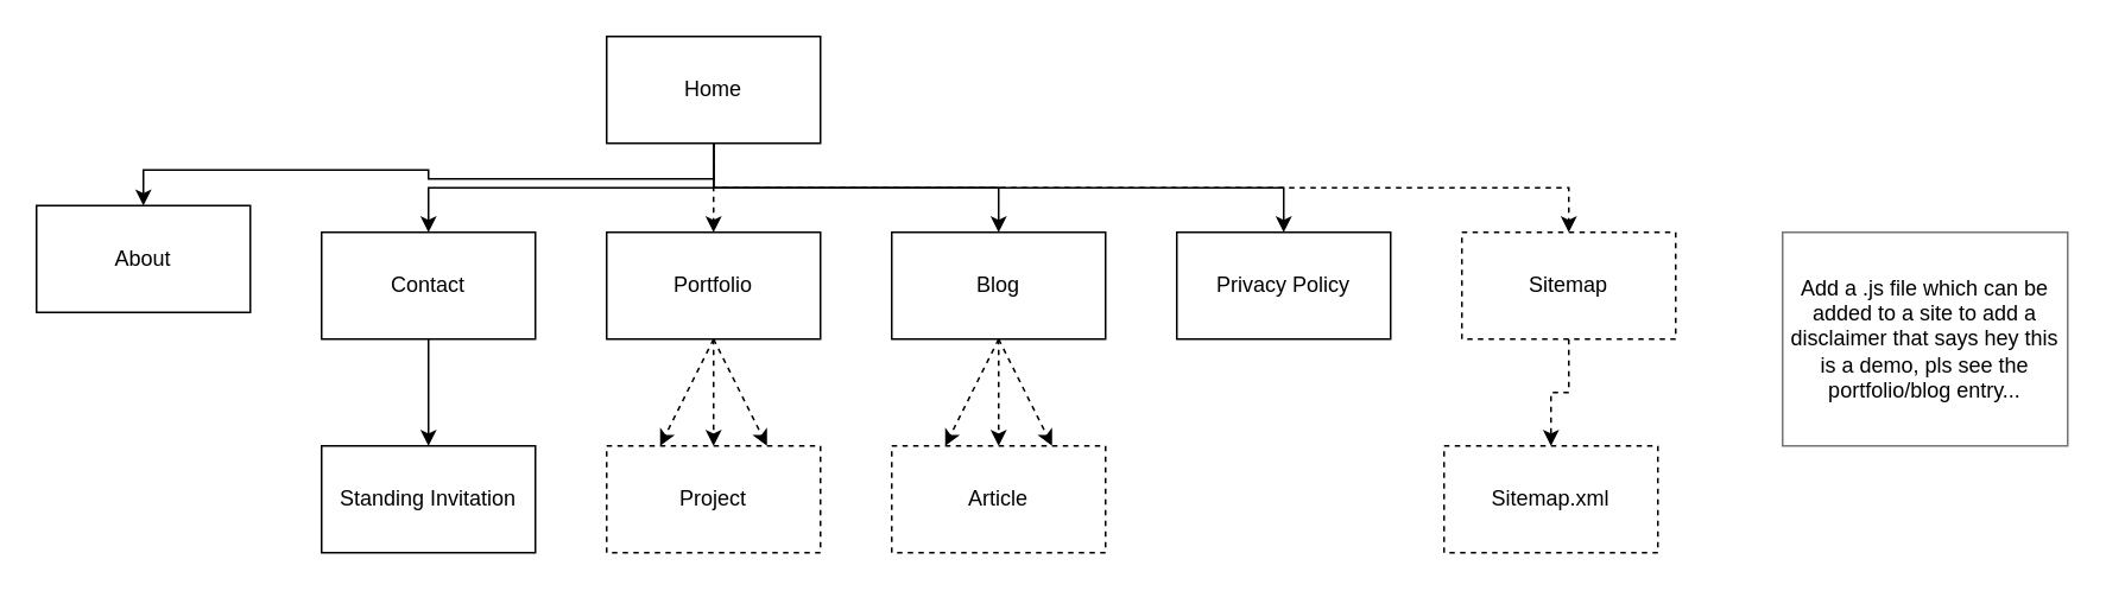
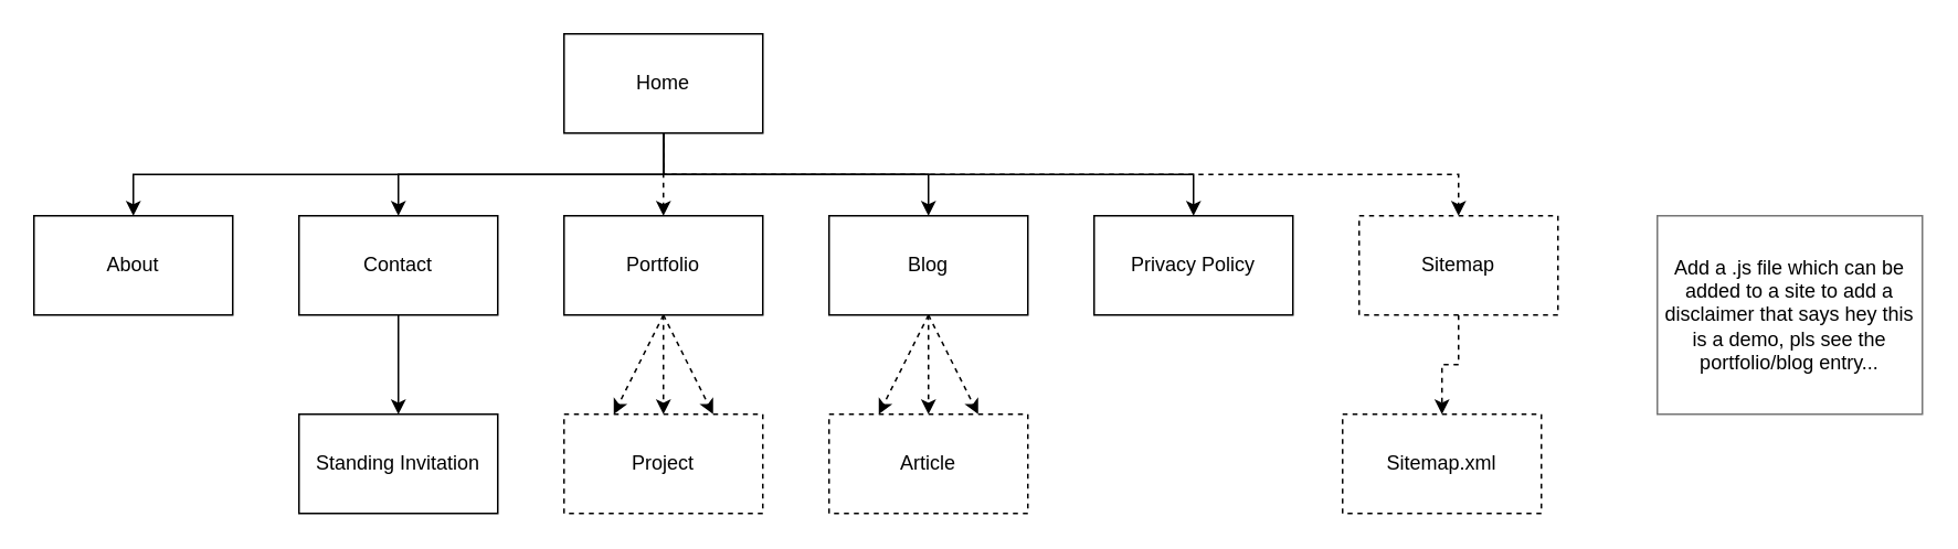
  <mxCell id="0" />
  <mxCell id="1" parent="0" />
  <mxCell id="2" style="edgeStyle=orthogonalEdgeStyle;rounded=0;orthogonalLoop=1;jettySize=auto;html=1;exitX=0.5;exitY=1;exitDx=0;exitDy=0;entryX=0.5;entryY=0;entryDx=0;entryDy=0;" edge="1" parent="1" source="8" target="10"><mxGeometry relative="1" as="geometry" /></mxCell>
  <mxCell id="3" style="edgeStyle=orthogonalEdgeStyle;rounded=0;orthogonalLoop=1;jettySize=auto;html=1;exitX=0.5;exitY=1;exitDx=0;exitDy=0;entryX=0.5;entryY=0;entryDx=0;entryDy=0;" edge="1" parent="1" source="8" target="12"><mxGeometry relative="1" as="geometry" /></mxCell>
  <mxCell id="4" style="edgeStyle=orthogonalEdgeStyle;rounded=0;orthogonalLoop=1;jettySize=auto;html=1;exitX=0.5;exitY=1;exitDx=0;exitDy=0;dashed=1;" edge="1" parent="1" source="8" target="16"><mxGeometry relative="1" as="geometry" /></mxCell>
  <mxCell id="5" style="edgeStyle=orthogonalEdgeStyle;rounded=0;orthogonalLoop=1;jettySize=auto;html=1;exitX=0.5;exitY=1;exitDx=0;exitDy=0;entryX=0.5;entryY=0;entryDx=0;entryDy=0;" edge="1" parent="1" source="8" target="21"><mxGeometry relative="1" as="geometry" /></mxCell>
  <mxCell id="6" style="edgeStyle=orthogonalEdgeStyle;rounded=0;orthogonalLoop=1;jettySize=auto;html=1;exitX=0.5;exitY=1;exitDx=0;exitDy=0;entryX=0.5;entryY=0;entryDx=0;entryDy=0;" edge="1" parent="1" source="8" target="23"><mxGeometry relative="1" as="geometry" /></mxCell>
  <mxCell id="7" style="edgeStyle=orthogonalEdgeStyle;rounded=0;orthogonalLoop=1;jettySize=auto;html=1;exitX=0.5;exitY=1;exitDx=0;exitDy=0;dashed=1;" edge="1" parent="1" source="8" target="25"><mxGeometry relative="1" as="geometry" /></mxCell>
  <mxCell id="8" value="Home" style="rounded=0;whiteSpace=wrap;html=1;" vertex="1" parent="1"><mxGeometry x="340" y="20" width="120" height="60" as="geometry" /></mxCell>
  <mxCell id="9" style="edgeStyle=orthogonalEdgeStyle;rounded=0;orthogonalLoop=1;jettySize=auto;html=1;exitX=0.5;exitY=1;exitDx=0;exitDy=0;entryX=0.5;entryY=0;entryDx=0;entryDy=0;" edge="1" parent="1" source="10" target="11"><mxGeometry relative="1" as="geometry" /></mxCell>
  <mxCell id="10" value="Contact" style="rounded=0;whiteSpace=wrap;html=1;" vertex="1" parent="1"><mxGeometry x="180" y="130" width="120" height="60" as="geometry" /></mxCell>
  <mxCell id="11" value="Standing Invitation" style="rounded=0;whiteSpace=wrap;html=1;" vertex="1" parent="1"><mxGeometry x="180" y="250" width="120" height="60" as="geometry" /></mxCell>
- <mxCell id="12" value="About" style="rounded=0;whiteSpace=wrap;html=1;" vertex="1" parent="1"><mxGeometry x="20" y="115" width="120" height="60" as="geometry" /></mxCell>
+ <mxCell id="12" value="About" style="rounded=0;whiteSpace=wrap;html=1;" vertex="1" parent="1"><mxGeometry x="20" y="130" width="120" height="60" as="geometry" /></mxCell>
  <mxCell id="13" style="edgeStyle=orthogonalEdgeStyle;rounded=0;orthogonalLoop=1;jettySize=auto;html=1;exitX=0.5;exitY=1;exitDx=0;exitDy=0;entryX=0.5;entryY=0;entryDx=0;entryDy=0;dashed=1;" edge="1" parent="1" source="16" target="17"><mxGeometry relative="1" as="geometry" /></mxCell>
  <mxCell id="14" style="rounded=0;orthogonalLoop=1;jettySize=auto;html=1;exitX=0.5;exitY=1;exitDx=0;exitDy=0;entryX=0.25;entryY=0;entryDx=0;entryDy=0;dashed=1;" edge="1" parent="1" source="16" target="17"><mxGeometry relative="1" as="geometry" /></mxCell>
  <mxCell id="15" style="edgeStyle=none;rounded=0;orthogonalLoop=1;jettySize=auto;html=1;exitX=0.5;exitY=1;exitDx=0;exitDy=0;entryX=0.75;entryY=0;entryDx=0;entryDy=0;dashed=1;" edge="1" parent="1" source="16" target="17"><mxGeometry relative="1" as="geometry" /></mxCell>
  <mxCell id="16" value="Portfolio" style="rounded=0;whiteSpace=wrap;html=1;" vertex="1" parent="1"><mxGeometry x="340" y="130" width="120" height="60" as="geometry" /></mxCell>
  <mxCell id="17" value="Project" style="rounded=0;whiteSpace=wrap;html=1;dashed=1;" vertex="1" parent="1"><mxGeometry x="340" y="250" width="120" height="60" as="geometry" /></mxCell>
  <mxCell id="18" style="edgeStyle=none;rounded=0;orthogonalLoop=1;jettySize=auto;html=1;exitX=0.5;exitY=1;exitDx=0;exitDy=0;entryX=0.5;entryY=0;entryDx=0;entryDy=0;dashed=1;" edge="1" parent="1" source="21" target="22"><mxGeometry relative="1" as="geometry" /></mxCell>
  <mxCell id="19" style="edgeStyle=none;rounded=0;orthogonalLoop=1;jettySize=auto;html=1;exitX=0.5;exitY=1;exitDx=0;exitDy=0;entryX=0.25;entryY=0;entryDx=0;entryDy=0;dashed=1;" edge="1" parent="1" source="21" target="22"><mxGeometry relative="1" as="geometry" /></mxCell>
  <mxCell id="20" style="edgeStyle=none;rounded=0;orthogonalLoop=1;jettySize=auto;html=1;exitX=0.5;exitY=1;exitDx=0;exitDy=0;entryX=0.75;entryY=0;entryDx=0;entryDy=0;dashed=1;" edge="1" parent="1" source="21" target="22"><mxGeometry relative="1" as="geometry" /></mxCell>
  <mxCell id="21" value="Blog" style="rounded=0;whiteSpace=wrap;html=1;" vertex="1" parent="1"><mxGeometry x="500" y="130" width="120" height="60" as="geometry" /></mxCell>
  <mxCell id="22" value="Article" style="rounded=0;whiteSpace=wrap;html=1;dashed=1;" vertex="1" parent="1"><mxGeometry x="500" y="250" width="120" height="60" as="geometry" /></mxCell>
  <mxCell id="23" value="Privacy Policy" style="rounded=0;whiteSpace=wrap;html=1;" vertex="1" parent="1"><mxGeometry x="660" y="130" width="120" height="60" as="geometry" /></mxCell>
  <mxCell id="24" style="edgeStyle=orthogonalEdgeStyle;rounded=0;orthogonalLoop=1;jettySize=auto;html=1;exitX=0.5;exitY=1;exitDx=0;exitDy=0;entryX=0.5;entryY=0;entryDx=0;entryDy=0;dashed=1;" edge="1" parent="1" source="25" target="26"><mxGeometry relative="1" as="geometry" /></mxCell>
  <mxCell id="25" value="Sitemap" style="rounded=0;whiteSpace=wrap;html=1;dashed=1;" vertex="1" parent="1"><mxGeometry x="820" y="130" width="120" height="60" as="geometry" /></mxCell>
  <mxCell id="26" value="Sitemap.xml" style="rounded=0;whiteSpace=wrap;html=1;dashed=1;" vertex="1" parent="1"><mxGeometry x="810" y="250" width="120" height="60" as="geometry" /></mxCell>
  <mxCell id="27" value="Add a .js file which can be added to a site to add a disclaimer that says hey this is a demo, pls see the portfolio/blog entry..." style="rounded=0;whiteSpace=wrap;html=1;strokeColor=#757575;" vertex="1" parent="1"><mxGeometry x="1000" y="130" width="160" height="120" as="geometry" /></mxCell>
